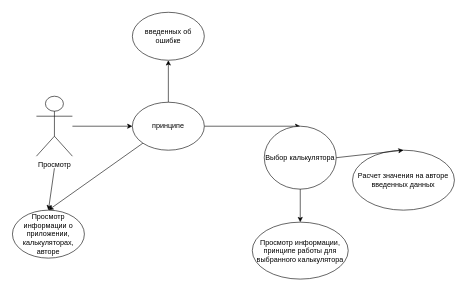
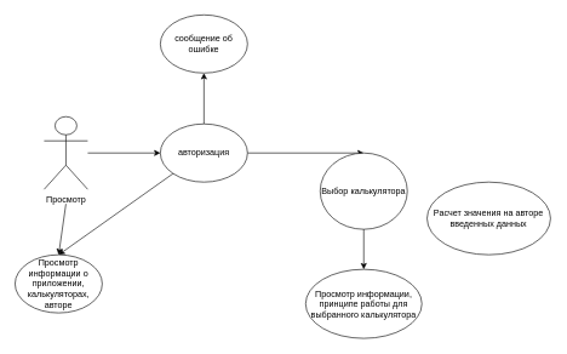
  <mxCell id="0" />
  <mxCell id="1" parent="0" />
  <mxCell id="2" value="Просмотр" style="shape=umlActor;verticalLabelPosition=bottom;verticalAlign=top;html=1;outlineConnect=0;labelPosition=center;align=center;" vertex="1" parent="1"><mxGeometry x="60" y="160" width="60" height="100" as="geometry" /></mxCell>
  <mxCell id="3" value="" style="endArrow=classic;html=1;rounded=0;entryX=0.5;entryY=0;entryDx=0;entryDy=0;" edge="1" parent="1" source="13" target="4"><mxGeometry width="50" height="50" relative="1" as="geometry"><mxPoint x="449.36" y="270" as="sourcePoint" /><mxPoint x="339.64" y="330" as="targetPoint" /></mxGeometry></mxCell>
  <mxCell id="4" value="Выбор калькулятора" style="ellipse;whiteSpace=wrap;html=1;" vertex="1" parent="1"><mxGeometry x="440" y="210" width="120" height="105" as="geometry" /></mxCell>
  <mxCell id="5" value="Просмотр информации, принципе работы для выбранного калькулятора" style="ellipse;whiteSpace=wrap;html=1;" vertex="1" parent="1"><mxGeometry x="420" y="370" width="160" height="95" as="geometry" /></mxCell>
  <mxCell id="6" value="" style="endArrow=classic;html=1;rounded=0;entryX=0.5;entryY=0;entryDx=0;entryDy=0;exitX=0.5;exitY=1;exitDx=0;exitDy=0;" edge="1" parent="1" source="4" target="5"><mxGeometry width="50" height="50" relative="1" as="geometry"><mxPoint x="500" y="300" as="sourcePoint" /><mxPoint x="270.36" y="411.485" as="targetPoint" /></mxGeometry></mxCell>
  <mxCell id="7" value="Расчет значения на авторе введенных данных" style="ellipse;whiteSpace=wrap;html=1;" vertex="1" parent="1"><mxGeometry x="587.14" y="250" width="170" height="100" as="geometry" /></mxCell>
- <mxCell id="8" value="" style="endArrow=classic;html=1;rounded=0;exitX=1;exitY=0.5;exitDx=0;exitDy=0;entryX=0.5;entryY=0;entryDx=0;entryDy=0;" edge="1" parent="1" source="4" target="7"><mxGeometry width="50" height="50" relative="1" as="geometry"><mxPoint x="449.64" y="480" as="sourcePoint" /><mxPoint x="499.64" y="430" as="targetPoint" /></mxGeometry></mxCell>
  <mxCell id="9" value="" style="endArrow=classic;html=1;rounded=0;exitX=0;exitY=1;exitDx=0;exitDy=0;entryX=0.5;entryY=0;entryDx=0;entryDy=0;" edge="1" parent="1" source="13" target="10"><mxGeometry width="50" height="50" relative="1" as="geometry"><mxPoint x="340" y="209.5" as="sourcePoint" /><mxPoint x="420" y="209.5" as="targetPoint" /></mxGeometry></mxCell>
  <mxCell id="10" value="Просмотр информации о приложении, калькуляторах, авторе" style="ellipse;whiteSpace=wrap;html=1;" vertex="1" parent="1"><mxGeometry x="20" y="350" width="120" height="80" as="geometry" /></mxCell>
  <mxCell id="11" value="" style="endArrow=classic;html=1;rounded=0;exitX=0.5;exitY=0;exitDx=0;exitDy=0;" edge="1" parent="1" source="13"><mxGeometry width="50" height="50" relative="1" as="geometry"><mxPoint x="329" y="540" as="sourcePoint" /><mxPoint x="280" y="100" as="targetPoint" /></mxGeometry></mxCell>
  <mxCell id="12" value="" style="endArrow=classic;html=1;rounded=0;" edge="1" parent="1" source="2"><mxGeometry width="50" height="50" relative="1" as="geometry"><mxPoint x="340" y="510" as="sourcePoint" /><mxPoint x="220" y="210" as="targetPoint" /></mxGeometry></mxCell>
- <mxCell id="13" value="принципе" style="ellipse;whiteSpace=wrap;html=1;" vertex="1" parent="1"><mxGeometry x="220" y="170" width="120" height="80" as="geometry" /></mxCell>
- <mxCell id="14" value="введенных об ошибке" style="ellipse;whiteSpace=wrap;html=1;" vertex="1" parent="1"><mxGeometry x="220" y="20" width="120" height="80" as="geometry" /></mxCell>
+ <mxCell id="13" value="авторизация" style="ellipse;whiteSpace=wrap;html=1;" vertex="1" parent="1"><mxGeometry x="220" y="170" width="120" height="80" as="geometry" /></mxCell>
+ <mxCell id="14" value="сообщение об ошибке" style="ellipse;whiteSpace=wrap;html=1;" vertex="1" parent="1"><mxGeometry x="220" y="20" width="120" height="80" as="geometry" /></mxCell>
  <mxCell id="15" value="" style="endArrow=classic;html=1;rounded=0;entryX=0.5;entryY=0;entryDx=0;entryDy=0;" edge="1" parent="1" target="10"><mxGeometry width="50" height="50" relative="1" as="geometry"><mxPoint x="90" y="280" as="sourcePoint" /><mxPoint x="0" y="300" as="targetPoint" /></mxGeometry></mxCell>
